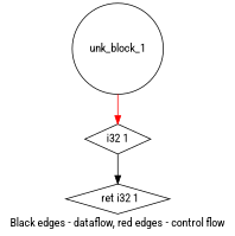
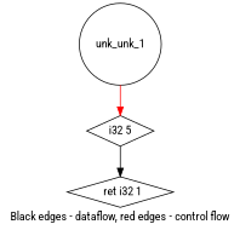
  digraph {
    compound=true
    fontname="Roboto Condensed"
    label="Black edges - dataflow, red edges - control flow"
    node [fontname="Roboto Condensed" shape=diamond]
    edge [fontname="Roboto Condensed"]
    n1 [label="  ret i32 1"]
-   unk_block_1 [shape=circle]
-   "i32 1"
+   unk_block_1 [shape=circle label=unk_unk_1]
+   "i32 1" [label="i32 5"]
    unk_block_1 -> "i32 1" [color=red]
    "i32 1" -> n1
  }
